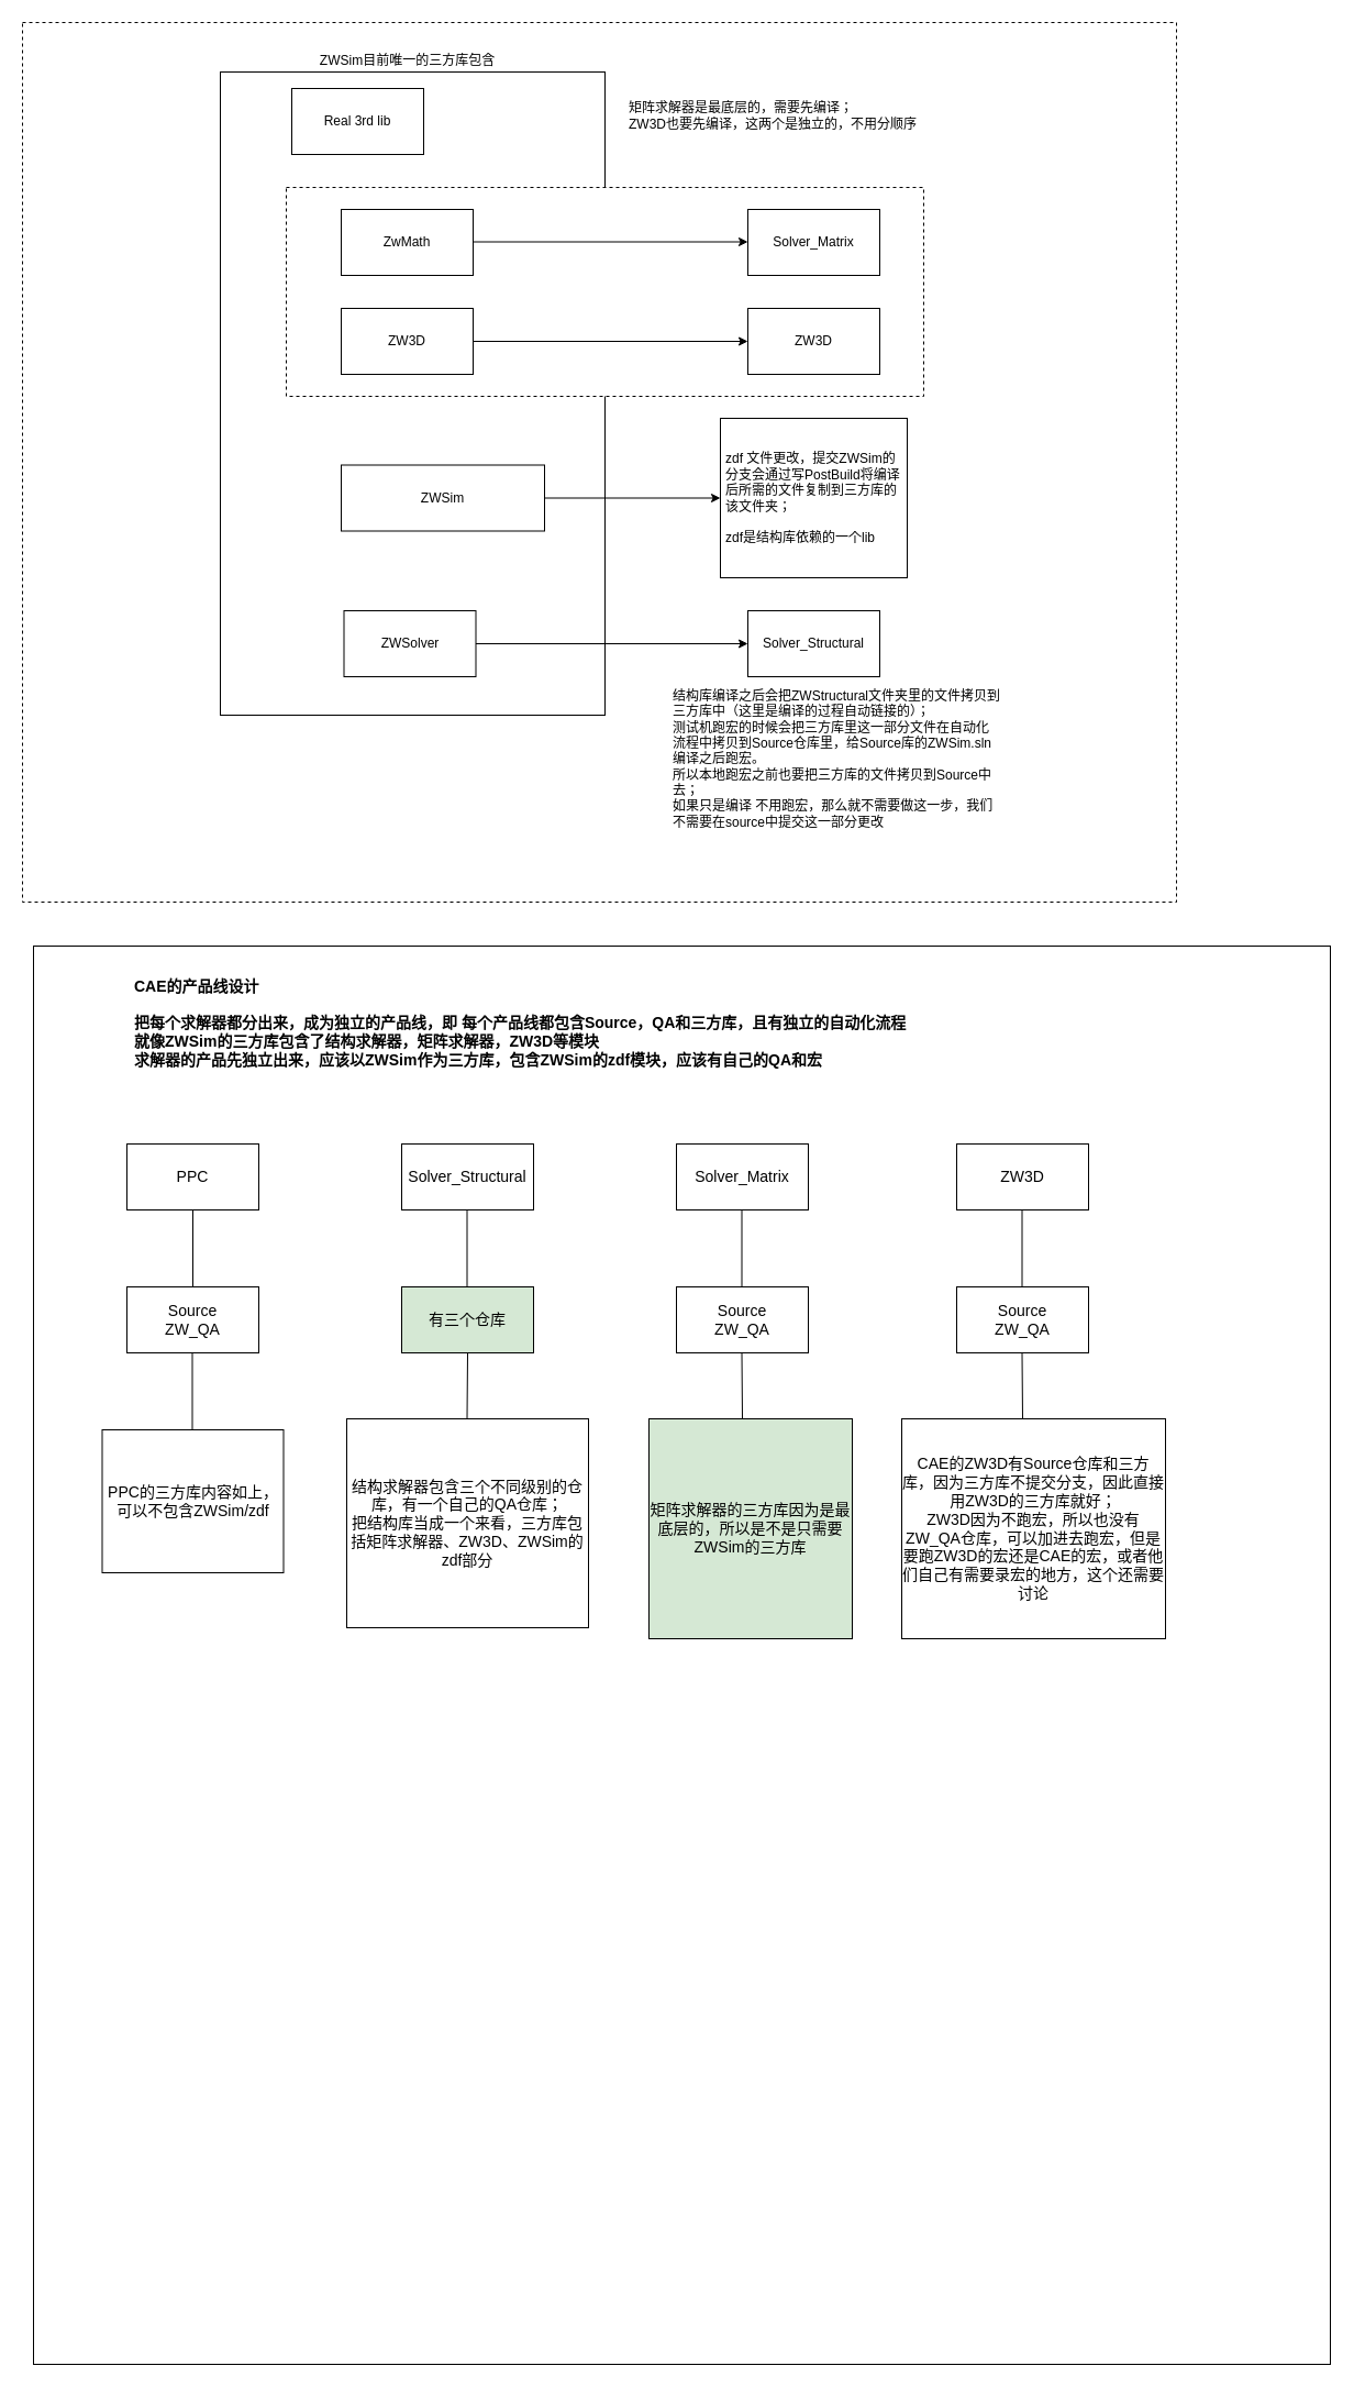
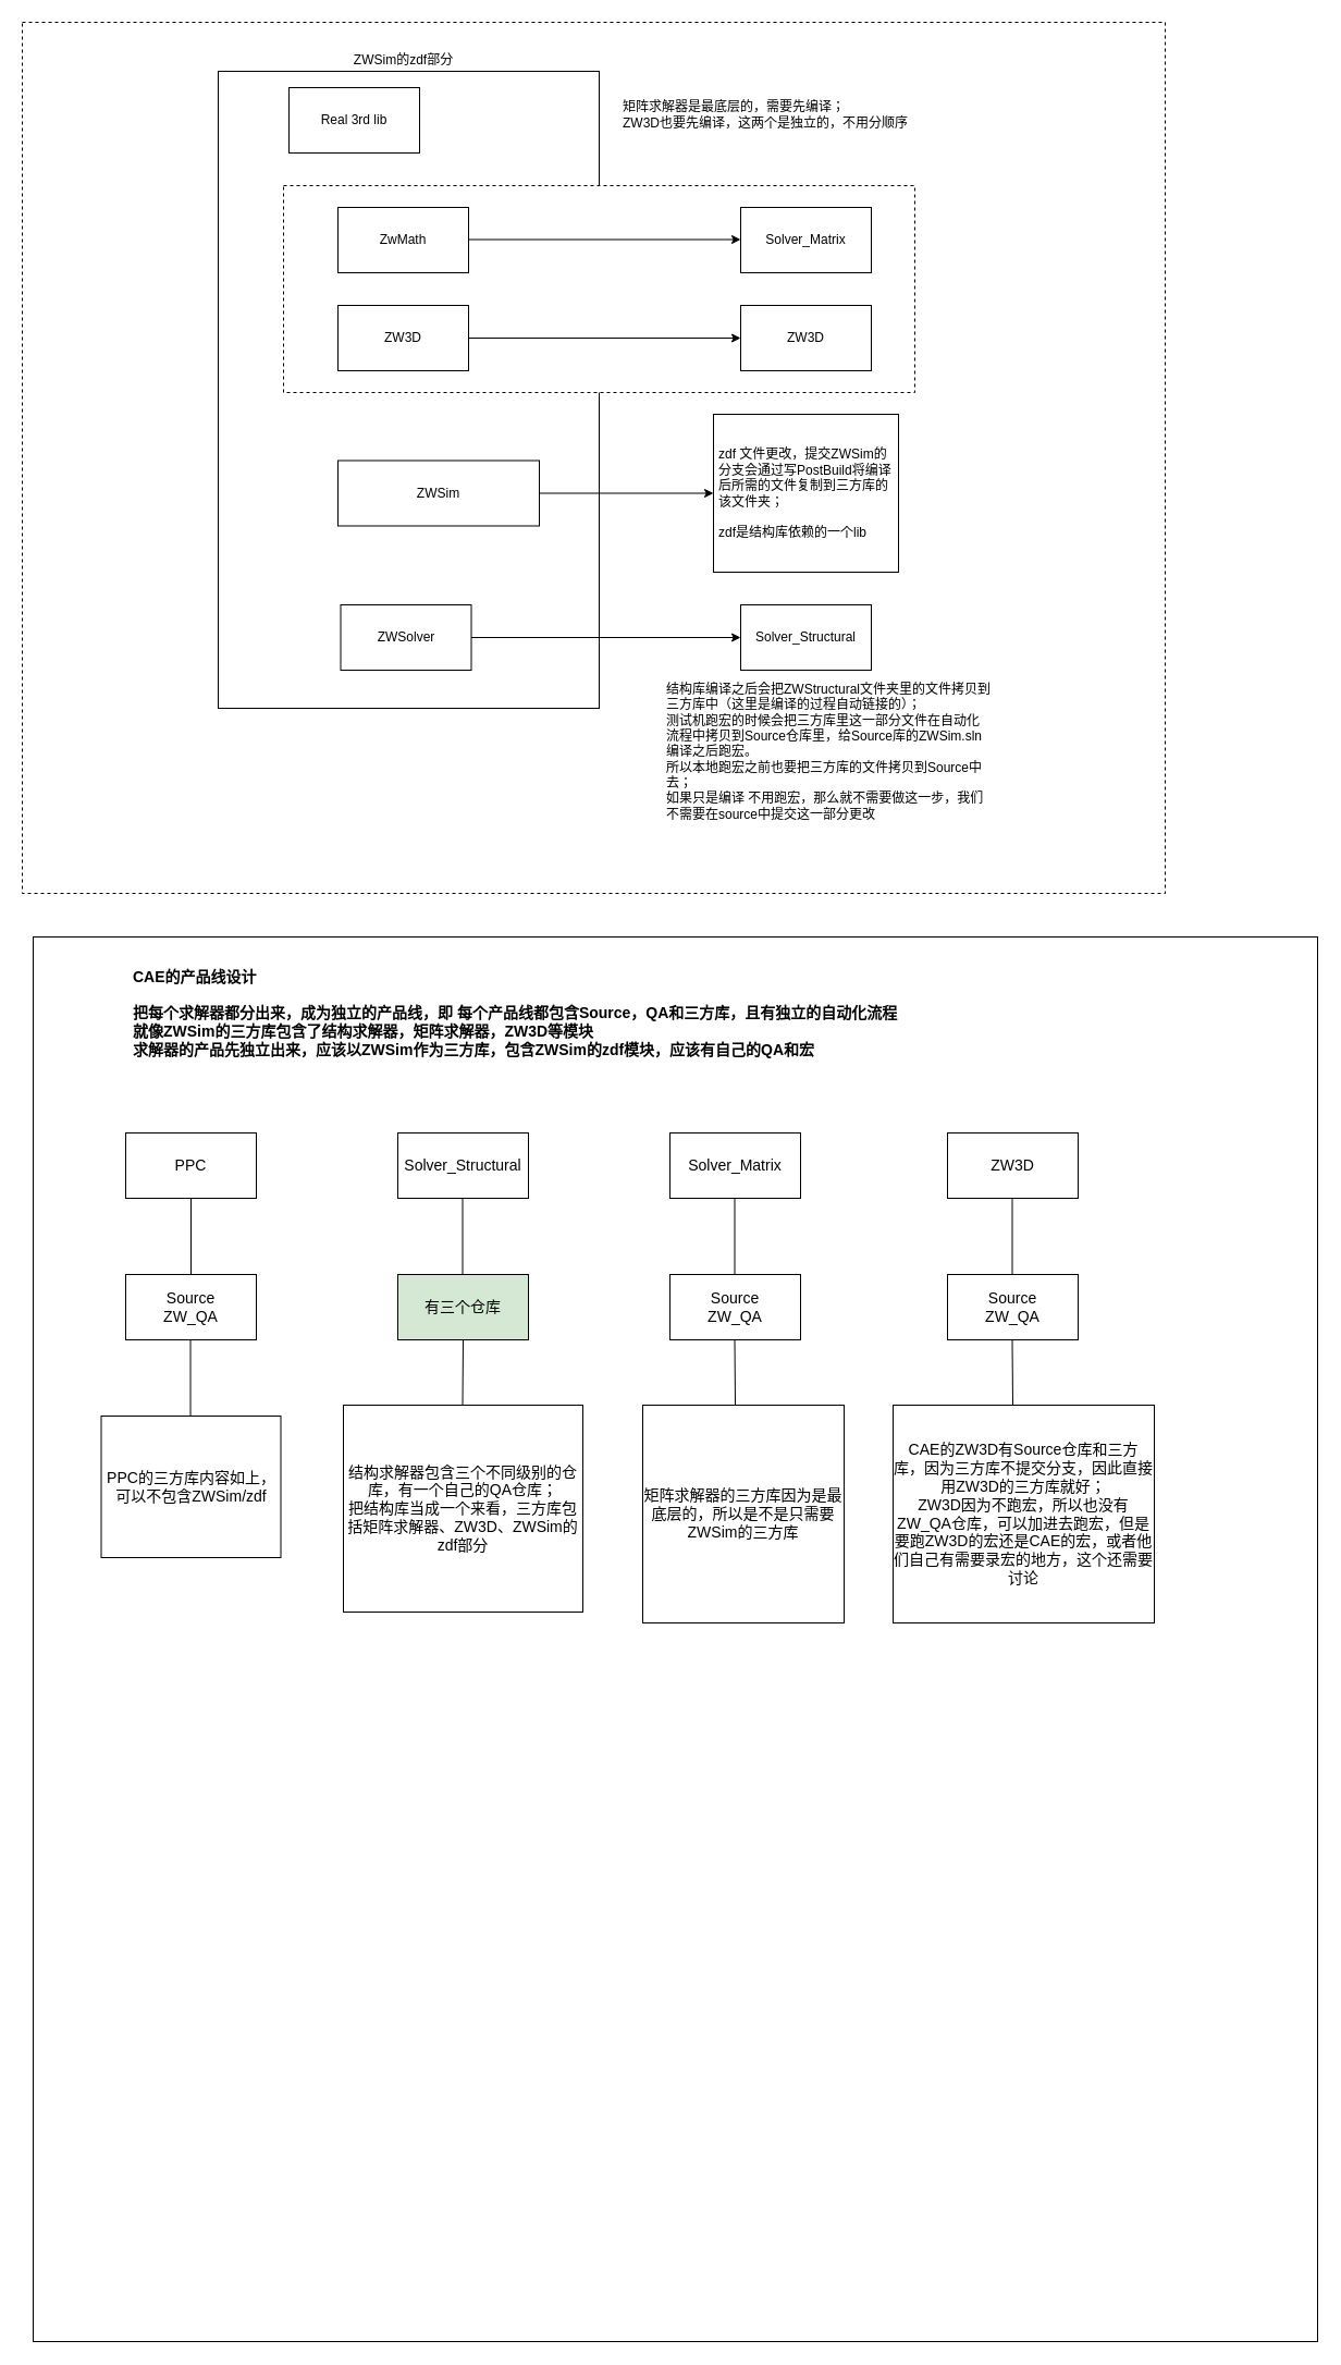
  <mxCell id="0" />
  <mxCell id="1" parent="0" />
  <mxCell id="2" value="" style="rounded=0;whiteSpace=wrap;html=1;dashed=1;" parent="1" vertex="1"><mxGeometry x="20" y="20" width="1050" height="800" as="geometry" /></mxCell>
  <mxCell id="3" value="" style="rounded=0;whiteSpace=wrap;html=1;" parent="1" vertex="1"><mxGeometry x="200" y="65" width="350" height="585" as="geometry" /></mxCell>
  <mxCell id="4" value="" style="rounded=0;whiteSpace=wrap;html=1;dashed=1;" parent="1" vertex="1"><mxGeometry x="260" y="170" width="580" height="190" as="geometry" /></mxCell>
- <mxCell id="5" value="ZWSim目前唯一的三方库包含" style="text;html=1;align=center;verticalAlign=middle;resizable=0;points=[];autosize=1;strokeColor=none;fillColor=none;" parent="1" vertex="1"><mxGeometry x="280" y="40" width="180" height="30" as="geometry" /></mxCell>
+ <mxCell id="5" value="ZWSim的zdf部分" style="text;html=1;align=center;verticalAlign=middle;resizable=0;points=[];autosize=1;strokeColor=none;fillColor=none;" parent="1" vertex="1"><mxGeometry x="280" y="40" width="180" height="30" as="geometry" /></mxCell>
  <mxCell id="6" value="Real 3rd lib" style="rounded=0;whiteSpace=wrap;html=1;" parent="1" vertex="1"><mxGeometry x="265" y="80" width="120" height="60" as="geometry" /></mxCell>
  <mxCell id="7" value="ZwMath" style="rounded=0;whiteSpace=wrap;html=1;" parent="1" vertex="1"><mxGeometry x="310" y="190" width="120" height="60" as="geometry" /></mxCell>
  <mxCell id="8" value="ZW3D" style="rounded=0;whiteSpace=wrap;html=1;" parent="1" vertex="1"><mxGeometry x="310" y="280" width="120" height="60" as="geometry" /></mxCell>
  <mxCell id="9" value="ZWSim" style="rounded=0;whiteSpace=wrap;html=1;" parent="1" vertex="1"><mxGeometry x="310" y="422.5" width="185" height="60" as="geometry" /></mxCell>
  <mxCell id="10" value="Solver_Structural" style="rounded=0;whiteSpace=wrap;html=1;" parent="1" vertex="1"><mxGeometry x="680" y="555" width="120" height="60" as="geometry" /></mxCell>
  <mxCell id="11" value="" style="endArrow=classic;html=1;rounded=0;exitX=1;exitY=0.5;exitDx=0;exitDy=0;entryX=0;entryY=0.5;entryDx=0;entryDy=0;" parent="1" target="10" edge="1"><mxGeometry width="50" height="50" relative="1" as="geometry"><mxPoint x="432.5" y="585" as="sourcePoint" /><mxPoint x="572.5" y="680" as="targetPoint" /></mxGeometry></mxCell>
  <mxCell id="12" value="Solver_Matrix" style="rounded=0;whiteSpace=wrap;html=1;" parent="1" vertex="1"><mxGeometry x="680" y="190" width="120" height="60" as="geometry" /></mxCell>
  <mxCell id="13" value="" style="endArrow=classic;html=1;rounded=0;exitX=1;exitY=0.5;exitDx=0;exitDy=0;entryX=0;entryY=0.5;entryDx=0;entryDy=0;" parent="1" edge="1"><mxGeometry width="50" height="50" relative="1" as="geometry"><mxPoint x="430" y="219.5" as="sourcePoint" /><mxPoint x="680" y="219.5" as="targetPoint" /></mxGeometry></mxCell>
  <mxCell id="14" value="zdf 文件更改，提交ZWSim的分支会通过写PostBuild将编译后所需的文件复制到三方库的该文件夹；&lt;br&gt;&lt;br&gt;zdf是结构库依赖的一个lib" style="rounded=0;whiteSpace=wrap;html=1;align=left;spacingRight=3;spacingLeft=3;" parent="1" vertex="1"><mxGeometry x="655" y="380" width="170" height="145" as="geometry" /></mxCell>
  <mxCell id="15" value="" style="endArrow=classic;html=1;rounded=0;exitX=1;exitY=0.5;exitDx=0;exitDy=0;entryX=0;entryY=0.5;entryDx=0;entryDy=0;" parent="1" source="9" target="14" edge="1"><mxGeometry width="50" height="50" relative="1" as="geometry"><mxPoint x="530" y="567.5" as="sourcePoint" /><mxPoint x="580" y="517.5" as="targetPoint" /></mxGeometry></mxCell>
  <mxCell id="16" value="ZW3D" style="rounded=0;whiteSpace=wrap;html=1;" parent="1" vertex="1"><mxGeometry x="680" y="280" width="120" height="60" as="geometry" /></mxCell>
  <mxCell id="17" value="" style="endArrow=classic;html=1;rounded=0;exitX=1;exitY=0.5;exitDx=0;exitDy=0;" parent="1" source="8" target="16" edge="1"><mxGeometry width="50" height="50" relative="1" as="geometry"><mxPoint x="570" y="335" as="sourcePoint" /><mxPoint x="620" y="285" as="targetPoint" /></mxGeometry></mxCell>
  <mxCell id="18" value="矩阵求解器是最底层的，需要先编译；&lt;br&gt;ZW3D也要先编译，这两个是独立的，不用分顺序" style="text;html=1;strokeColor=none;fillColor=none;align=left;verticalAlign=middle;whiteSpace=wrap;rounded=0;dashed=1;" parent="1" vertex="1"><mxGeometry x="570" y="90" width="310" height="30" as="geometry" /></mxCell>
  <mxCell id="19" value="ZWSolver" style="rounded=0;whiteSpace=wrap;html=1;" parent="1" vertex="1"><mxGeometry x="312.5" y="555" width="120" height="60" as="geometry" /></mxCell>
  <mxCell id="20" value="结构库编译之后会把ZWStructural文件夹里的文件拷贝到三方库中（这里是编译的过程自动链接的）；&lt;br&gt;测试机跑宏的时候会把三方库里这一部分文件在自动化流程中拷贝到Source仓库里，给Source库的ZWSim.sln编译之后跑宏。&lt;br&gt;所以本地跑宏之前也要把三方库的文件拷贝到Source中去；&lt;br&gt;如果只是编译 不用跑宏，那么就不需要做这一步，我们不需要在source中提交这一部分更改" style="text;html=1;strokeColor=none;fillColor=none;align=left;verticalAlign=middle;whiteSpace=wrap;rounded=0;dashed=1;" parent="1" vertex="1"><mxGeometry x="610" y="630" width="300" height="120" as="geometry" /></mxCell>
  <mxCell id="21" value="" style="rounded=0;whiteSpace=wrap;html=1;" vertex="1" parent="1"><mxGeometry x="30" y="860" width="1180" height="1290" as="geometry" /></mxCell>
  <mxCell id="22" value="CAE的产品线设计&lt;br&gt;&lt;br&gt;把每个求解器都分出来，成为独立的产品线，即 每个产品线都包含Source，QA和三方库，且有独立的自动化流程&lt;br&gt;就像ZWSim的三方库包含了结构求解器，矩阵求解器，ZW3D等模块&lt;br&gt;求解器的产品先独立出来，应该以ZWSim作为三方库，包含ZWSim的zdf模块，应该有自己的QA和宏" style="text;html=1;strokeColor=none;fillColor=none;align=left;verticalAlign=middle;whiteSpace=wrap;rounded=0;fontSize=14;fontStyle=1" vertex="1" parent="1"><mxGeometry x="120" y="900" width="970" height="60" as="geometry" /></mxCell>
  <mxCell id="23" value="ZW3D" style="rounded=0;whiteSpace=wrap;html=1;fontSize=14;" vertex="1" parent="1"><mxGeometry x="870" y="1040" width="120" height="60" as="geometry" /></mxCell>
  <mxCell id="24" value="Solver_Matrix" style="rounded=0;whiteSpace=wrap;html=1;fontSize=14;" vertex="1" parent="1"><mxGeometry x="615" y="1040" width="120" height="60" as="geometry" /></mxCell>
  <mxCell id="25" value="PPC" style="rounded=0;whiteSpace=wrap;html=1;fontSize=14;" vertex="1" parent="1"><mxGeometry x="115" y="1040" width="120" height="60" as="geometry" /></mxCell>
  <mxCell id="26" value="Solver_Structural" style="rounded=0;whiteSpace=wrap;html=1;fontSize=14;" vertex="1" parent="1"><mxGeometry x="365" y="1040" width="120" height="60" as="geometry" /></mxCell>
  <mxCell id="27" value="Source&lt;br&gt;ZW_QA" style="rounded=0;whiteSpace=wrap;html=1;fontSize=14;" vertex="1" parent="1"><mxGeometry x="115" y="1170" width="120" height="60" as="geometry" /></mxCell>
  <mxCell id="28" value="PPC的三方库内容如上，可以不包含ZWSim/zdf" style="rounded=0;whiteSpace=wrap;html=1;fontSize=14;" vertex="1" parent="1"><mxGeometry x="92.5" y="1300" width="165" height="130" as="geometry" /></mxCell>
  <mxCell id="29" value="有三个仓库" style="rounded=0;whiteSpace=wrap;html=1;fontSize=14;fillColor=#d5e8d4;" vertex="1" parent="1"><mxGeometry x="365" y="1170" width="120" height="60" as="geometry" /></mxCell>
  <mxCell id="30" value="Source&lt;br&gt;ZW_QA" style="rounded=0;whiteSpace=wrap;html=1;fontSize=14;" vertex="1" parent="1"><mxGeometry x="615" y="1170" width="120" height="60" as="geometry" /></mxCell>
- <mxCell id="31" value="矩阵求解器的三方库因为是最底层的，所以是不是只需要ZWSim的三方库" style="rounded=0;whiteSpace=wrap;html=1;fontSize=14;fillColor=#d5e8d4;" vertex="1" parent="1"><mxGeometry x="590" y="1290" width="185" height="200" as="geometry" /></mxCell>
+ <mxCell id="31" value="矩阵求解器的三方库因为是最底层的，所以是不是只需要ZWSim的三方库" style="rounded=0;whiteSpace=wrap;html=1;fontSize=14;" vertex="1" parent="1"><mxGeometry x="590" y="1290" width="185" height="200" as="geometry" /></mxCell>
  <mxCell id="32" value="结构求解器包含三个不同级别的仓库，有一个自己的QA仓库；&lt;br&gt;把结构库当成一个来看，三方库包括矩阵求解器、ZW3D、ZWSim的zdf部分" style="rounded=0;whiteSpace=wrap;html=1;fontSize=14;" vertex="1" parent="1"><mxGeometry x="315" y="1290" width="220" height="190" as="geometry" /></mxCell>
  <mxCell id="33" value="Source&lt;br&gt;ZW_QA" style="rounded=0;whiteSpace=wrap;html=1;fontSize=14;" vertex="1" parent="1"><mxGeometry x="870" y="1170" width="120" height="60" as="geometry" /></mxCell>
  <mxCell id="34" value="CAE的ZW3D有Source仓库和三方库，因为三方库不提交分支，因此直接用ZW3D的三方库就好；&lt;br&gt;ZW3D因为不跑宏，所以也没有ZW_QA仓库，可以加进去跑宏，但是要跑ZW3D的宏还是CAE的宏，或者他们自己有需要录宏的地方，这个还需要讨论" style="rounded=0;whiteSpace=wrap;html=1;fontSize=14;" vertex="1" parent="1"><mxGeometry x="820" y="1290" width="240" height="200" as="geometry" /></mxCell>
  <mxCell id="35" value="" style="endArrow=none;html=1;rounded=0;fontSize=14;entryX=0.5;entryY=1;entryDx=0;entryDy=0;exitX=0.5;exitY=0;exitDx=0;exitDy=0;" edge="1" parent="1" source="27" target="25"><mxGeometry width="50" height="50" relative="1" as="geometry"><mxPoint x="140" y="1180" as="sourcePoint" /><mxPoint x="190" y="1130" as="targetPoint" /></mxGeometry></mxCell>
  <mxCell id="36" value="" style="endArrow=none;html=1;rounded=0;fontSize=14;entryX=0.5;entryY=1;entryDx=0;entryDy=0;exitX=0.5;exitY=0;exitDx=0;exitDy=0;" edge="1" parent="1"><mxGeometry width="50" height="50" relative="1" as="geometry"><mxPoint x="174.5" y="1300" as="sourcePoint" /><mxPoint x="174.5" y="1230" as="targetPoint" /></mxGeometry></mxCell>
  <mxCell id="37" value="" style="endArrow=none;html=1;rounded=0;fontSize=14;entryX=0.5;entryY=1;entryDx=0;entryDy=0;exitX=0.5;exitY=0;exitDx=0;exitDy=0;" edge="1" parent="1"><mxGeometry width="50" height="50" relative="1" as="geometry"><mxPoint x="424.5" y="1170" as="sourcePoint" /><mxPoint x="424.5" y="1100" as="targetPoint" /></mxGeometry></mxCell>
  <mxCell id="38" value="" style="endArrow=none;html=1;rounded=0;fontSize=14;entryX=0.5;entryY=1;entryDx=0;entryDy=0;exitX=0.5;exitY=0;exitDx=0;exitDy=0;" edge="1" parent="1" target="29"><mxGeometry width="50" height="50" relative="1" as="geometry"><mxPoint x="424.5" y="1290" as="sourcePoint" /><mxPoint x="424.5" y="1220" as="targetPoint" /></mxGeometry></mxCell>
  <mxCell id="39" value="" style="endArrow=none;html=1;rounded=0;fontSize=14;entryX=0.5;entryY=1;entryDx=0;entryDy=0;exitX=0.5;exitY=0;exitDx=0;exitDy=0;" edge="1" parent="1"><mxGeometry width="50" height="50" relative="1" as="geometry"><mxPoint x="175" y="1170" as="sourcePoint" /><mxPoint x="175" y="1100" as="targetPoint" /></mxGeometry></mxCell>
  <mxCell id="40" value="" style="endArrow=none;html=1;rounded=0;fontSize=14;entryX=0.5;entryY=1;entryDx=0;entryDy=0;exitX=0.5;exitY=0;exitDx=0;exitDy=0;" edge="1" parent="1"><mxGeometry width="50" height="50" relative="1" as="geometry"><mxPoint x="674.5" y="1170" as="sourcePoint" /><mxPoint x="674.5" y="1100" as="targetPoint" /></mxGeometry></mxCell>
  <mxCell id="41" value="" style="endArrow=none;html=1;rounded=0;fontSize=14;entryX=0.5;entryY=1;entryDx=0;entryDy=0;" edge="1" parent="1"><mxGeometry width="50" height="50" relative="1" as="geometry"><mxPoint x="675" y="1290" as="sourcePoint" /><mxPoint x="674.5" y="1230" as="targetPoint" /></mxGeometry></mxCell>
  <mxCell id="42" value="" style="endArrow=none;html=1;rounded=0;fontSize=14;entryX=0.5;entryY=1;entryDx=0;entryDy=0;exitX=0.5;exitY=0;exitDx=0;exitDy=0;" edge="1" parent="1"><mxGeometry width="50" height="50" relative="1" as="geometry"><mxPoint x="929.5" y="1170" as="sourcePoint" /><mxPoint x="929.5" y="1100" as="targetPoint" /></mxGeometry></mxCell>
  <mxCell id="43" value="" style="endArrow=none;html=1;rounded=0;fontSize=14;entryX=0.5;entryY=1;entryDx=0;entryDy=0;" edge="1" parent="1"><mxGeometry width="50" height="50" relative="1" as="geometry"><mxPoint x="930" y="1290" as="sourcePoint" /><mxPoint x="929.5" y="1230" as="targetPoint" /></mxGeometry></mxCell>
